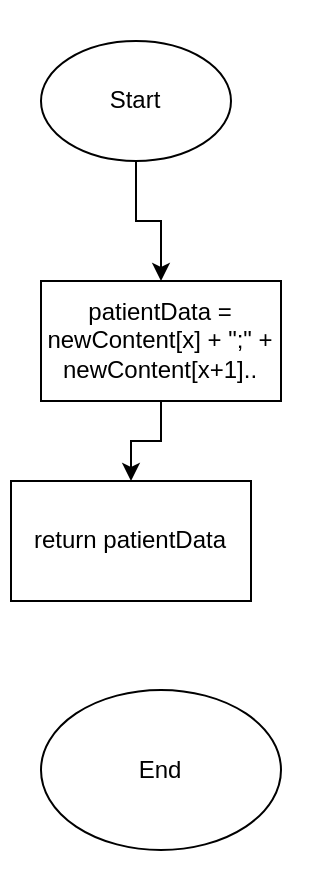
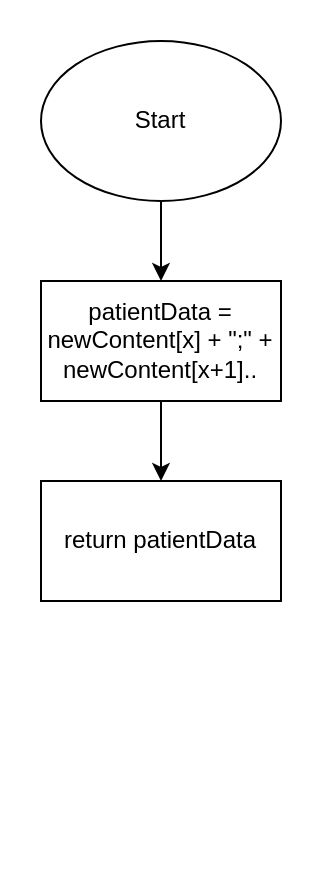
  <mxCell id="0" />
  <mxCell id="1" parent="0" />
  <mxCell id="2" value="" style="edgeStyle=orthogonalEdgeStyle;rounded=0;orthogonalLoop=1;jettySize=auto;html=1;" edge="1" parent="1" source="3" target="5"><mxGeometry relative="1" as="geometry" /></mxCell>
- <mxCell id="3" value="Start" style="ellipse;whiteSpace=wrap;html=1;" vertex="1" parent="1"><mxGeometry x="20" y="20" width="95" height="60" as="geometry" /></mxCell>
+ <mxCell id="3" value="Start" style="ellipse;whiteSpace=wrap;html=1;" vertex="1" parent="1"><mxGeometry x="20" y="20" width="120" height="80" as="geometry" /></mxCell>
  <mxCell id="4" value="" style="edgeStyle=orthogonalEdgeStyle;rounded=0;orthogonalLoop=1;jettySize=auto;html=1;" edge="1" parent="1" source="5" target="6"><mxGeometry relative="1" as="geometry" /></mxCell>
  <mxCell id="5" value="patientData = newContent[x] + &quot;;&quot; + newContent[x+1].." style="rounded=0;whiteSpace=wrap;html=1;" vertex="1" parent="1"><mxGeometry x="20" y="140" width="120" height="60" as="geometry" /></mxCell>
- <mxCell id="6" value="return patientData" style="rounded=0;whiteSpace=wrap;html=1;" vertex="1" parent="1"><mxGeometry x="5" y="240" width="120" height="60" as="geometry" /></mxCell>
- <mxCell id="7" value="End" style="ellipse;whiteSpace=wrap;html=1;" vertex="1" parent="1"><mxGeometry x="20" y="344.5" width="120" height="80" as="geometry" /></mxCell>
+ <mxCell id="6" value="return patientData" style="rounded=0;whiteSpace=wrap;html=1;" vertex="1" parent="1"><mxGeometry x="20" y="240" width="120" height="60" as="geometry" /></mxCell>
